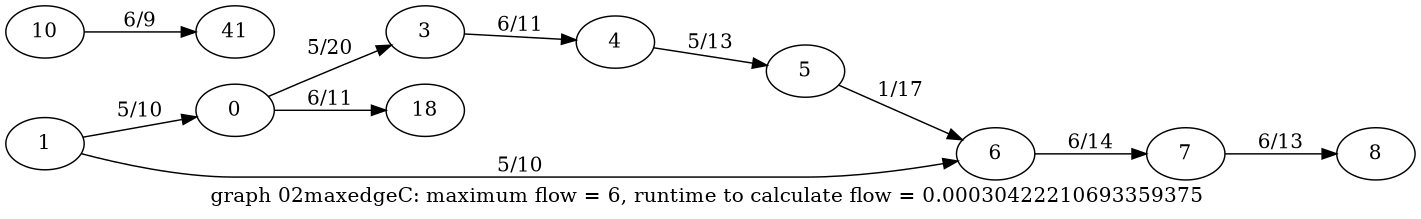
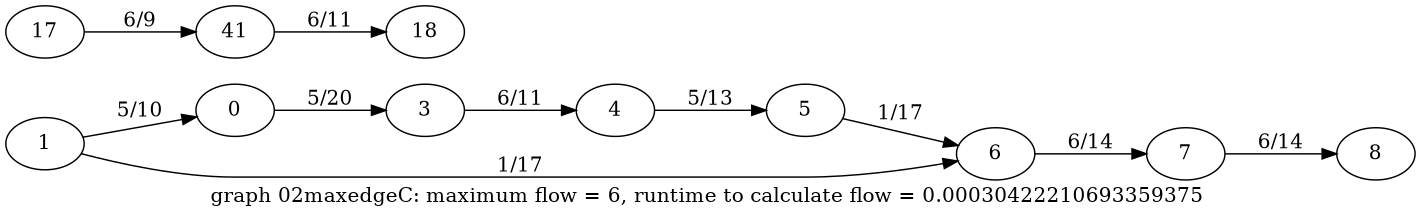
  digraph {
    label="graph 02maxedgeC: maximum flow = 6, runtime to calculate flow = 0.00030422210693359375 "
    rankdir=LR
    n1 [label=0]
    1
    6
    3
    7
    4
    5
    8
    n9 [label=41]
-   10
+   10 [label=17]
    n11 [label=18]
    n1 -> 3 [label=" 5/20 "]
    1 -> n1 [label=" 5/10 "]
-   1 -> 6 [label=" 5/10 "]
+   1 -> 6 [label=" 1/17 "]
    6 -> 7 [label=" 6/14 "]
    3 -> 4 [label=" 6/11 "]
-   7 -> 8 [label=" 6/13 "]
+   7 -> 8 [label=" 6/14 "]
    4 -> 5 [label=" 5/13 "]
    5 -> 6 [label=" 1/17 "]
-   n1 -> n11 [label=" 6/11 "]
+   n9 -> n11 [label=" 6/11 "]
    10 -> n9 [label=" 6/9 "]
  }
